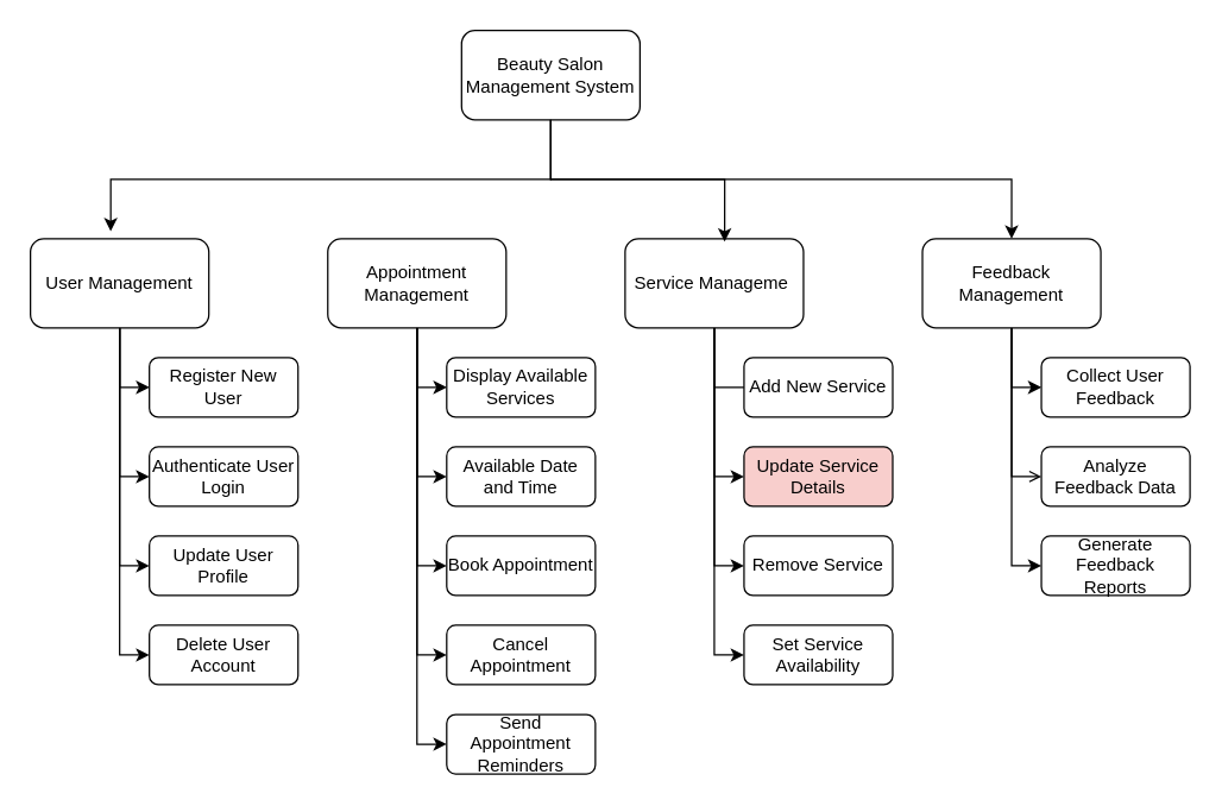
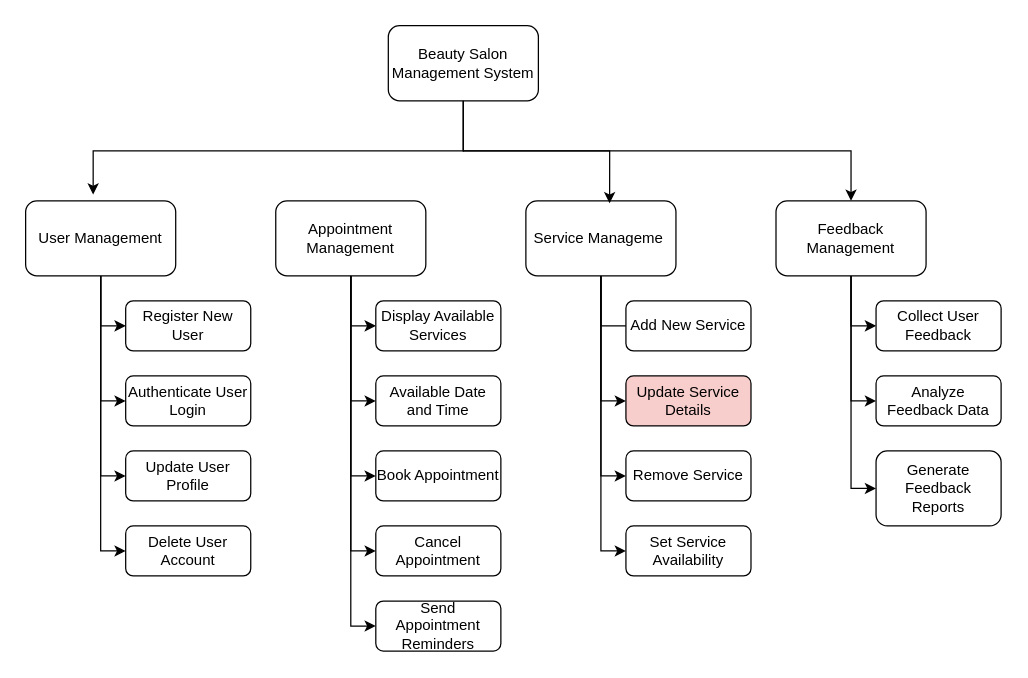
  <mxCell id="0" />
  <mxCell id="1" parent="0" />
  <mxCell id="2" style="edgeStyle=orthogonalEdgeStyle;rounded=0;orthogonalLoop=1;jettySize=auto;html=1;exitX=0.5;exitY=1;exitDx=0;exitDy=0;entryX=0.45;entryY=-0.083;entryDx=0;entryDy=0;entryPerimeter=0;" edge="1" parent="1" source="4" target="15"><mxGeometry relative="1" as="geometry"><mxPoint x="370" y="120" as="targetPoint" /></mxGeometry></mxCell>
  <mxCell id="3" style="edgeStyle=orthogonalEdgeStyle;rounded=0;orthogonalLoop=1;jettySize=auto;html=1;exitX=0.5;exitY=1;exitDx=0;exitDy=0;" edge="1" parent="1" source="4" target="19"><mxGeometry relative="1" as="geometry" /></mxCell>
  <mxCell id="4" value="Beauty Salon Management System" style="rounded=1;whiteSpace=wrap;html=1;" vertex="1" parent="1"><mxGeometry x="310" y="20" width="120" height="60" as="geometry" /></mxCell>
  <mxCell id="5" style="edgeStyle=orthogonalEdgeStyle;rounded=0;orthogonalLoop=1;jettySize=auto;html=1;exitX=0.5;exitY=1;exitDx=0;exitDy=0;entryX=0;entryY=0.5;entryDx=0;entryDy=0;" edge="1" parent="1" source="10" target="30"><mxGeometry relative="1" as="geometry" /></mxCell>
  <mxCell id="6" style="edgeStyle=orthogonalEdgeStyle;rounded=0;orthogonalLoop=1;jettySize=auto;html=1;exitX=0.5;exitY=1;exitDx=0;exitDy=0;entryX=0;entryY=0.5;entryDx=0;entryDy=0;" edge="1" parent="1" source="10" target="31"><mxGeometry relative="1" as="geometry" /></mxCell>
  <mxCell id="7" style="edgeStyle=orthogonalEdgeStyle;rounded=0;orthogonalLoop=1;jettySize=auto;html=1;exitX=0.5;exitY=1;exitDx=0;exitDy=0;entryX=0;entryY=0.5;entryDx=0;entryDy=0;" edge="1" parent="1" source="10" target="32"><mxGeometry relative="1" as="geometry" /></mxCell>
  <mxCell id="8" style="edgeStyle=orthogonalEdgeStyle;rounded=0;orthogonalLoop=1;jettySize=auto;html=1;exitX=0.5;exitY=1;exitDx=0;exitDy=0;entryX=0;entryY=0.5;entryDx=0;entryDy=0;" edge="1" parent="1" source="10" target="33"><mxGeometry relative="1" as="geometry" /></mxCell>
  <mxCell id="9" style="edgeStyle=orthogonalEdgeStyle;rounded=0;orthogonalLoop=1;jettySize=auto;html=1;exitX=0.5;exitY=1;exitDx=0;exitDy=0;entryX=0;entryY=0.5;entryDx=0;entryDy=0;" edge="1" parent="1" source="10" target="34"><mxGeometry relative="1" as="geometry" /></mxCell>
  <mxCell id="10" value="Appointment Management" style="rounded=1;whiteSpace=wrap;html=1;" vertex="1" parent="1"><mxGeometry x="220" y="160" width="120" height="60" as="geometry" /></mxCell>
  <mxCell id="11" style="edgeStyle=orthogonalEdgeStyle;rounded=0;orthogonalLoop=1;jettySize=auto;html=1;exitX=0.5;exitY=1;exitDx=0;exitDy=0;entryX=0;entryY=0.5;entryDx=0;entryDy=0;" edge="1" parent="1" source="15" target="26"><mxGeometry relative="1" as="geometry" /></mxCell>
  <mxCell id="12" style="edgeStyle=orthogonalEdgeStyle;rounded=0;orthogonalLoop=1;jettySize=auto;html=1;exitX=0.5;exitY=1;exitDx=0;exitDy=0;entryX=0;entryY=0.5;entryDx=0;entryDy=0;" edge="1" parent="1" source="15" target="27"><mxGeometry relative="1" as="geometry" /></mxCell>
  <mxCell id="13" style="edgeStyle=orthogonalEdgeStyle;rounded=0;orthogonalLoop=1;jettySize=auto;html=1;exitX=0.5;exitY=1;exitDx=0;exitDy=0;entryX=0;entryY=0.5;entryDx=0;entryDy=0;" edge="1" parent="1" source="15" target="28"><mxGeometry relative="1" as="geometry" /></mxCell>
  <mxCell id="14" style="edgeStyle=orthogonalEdgeStyle;rounded=0;orthogonalLoop=1;jettySize=auto;html=1;exitX=0.5;exitY=1;exitDx=0;exitDy=0;entryX=0;entryY=0.5;entryDx=0;entryDy=0;" edge="1" parent="1" source="15" target="29"><mxGeometry relative="1" as="geometry" /></mxCell>
  <mxCell id="15" value="User Management" style="rounded=1;whiteSpace=wrap;html=1;" vertex="1" parent="1"><mxGeometry x="20" y="160" width="120" height="60" as="geometry" /></mxCell>
  <mxCell id="16" style="edgeStyle=orthogonalEdgeStyle;rounded=0;orthogonalLoop=1;jettySize=auto;html=1;exitX=0.5;exitY=1;exitDx=0;exitDy=0;entryX=0;entryY=0.5;entryDx=0;entryDy=0;" edge="1" parent="1" source="19" target="39"><mxGeometry relative="1" as="geometry" /></mxCell>
- <mxCell id="17" style="edgeStyle=orthogonalEdgeStyle;rounded=0;orthogonalLoop=1;jettySize=auto;html=1;exitX=0.5;exitY=1;exitDx=0;exitDy=0;entryX=0;entryY=0.5;entryDx=0;entryDy=0;endArrow=open;" edge="1" parent="1" source="19" target="40"><mxGeometry relative="1" as="geometry" /></mxCell>
+ <mxCell id="17" style="edgeStyle=orthogonalEdgeStyle;rounded=0;orthogonalLoop=1;jettySize=auto;html=1;exitX=0.5;exitY=1;exitDx=0;exitDy=0;entryX=0;entryY=0.5;entryDx=0;entryDy=0;" edge="1" parent="1" source="19" target="40"><mxGeometry relative="1" as="geometry" /></mxCell>
  <mxCell id="18" style="edgeStyle=orthogonalEdgeStyle;rounded=0;orthogonalLoop=1;jettySize=auto;html=1;exitX=0.5;exitY=1;exitDx=0;exitDy=0;entryX=0;entryY=0.5;entryDx=0;entryDy=0;" edge="1" parent="1" source="19" target="41"><mxGeometry relative="1" as="geometry" /></mxCell>
  <mxCell id="19" value="Feedback Management" style="rounded=1;whiteSpace=wrap;html=1;" vertex="1" parent="1"><mxGeometry x="620" y="160" width="120" height="60" as="geometry" /></mxCell>
  <mxCell id="20" style="edgeStyle=orthogonalEdgeStyle;rounded=0;orthogonalLoop=1;jettySize=auto;html=1;exitX=0.5;exitY=1;exitDx=0;exitDy=0;entryX=0;entryY=0.5;entryDx=0;entryDy=0;endArrow=none;" edge="1" parent="1" source="24" target="35"><mxGeometry relative="1" as="geometry" /></mxCell>
  <mxCell id="21" style="edgeStyle=orthogonalEdgeStyle;rounded=0;orthogonalLoop=1;jettySize=auto;html=1;exitX=0.5;exitY=1;exitDx=0;exitDy=0;entryX=0;entryY=0.5;entryDx=0;entryDy=0;" edge="1" parent="1" source="24" target="36"><mxGeometry relative="1" as="geometry" /></mxCell>
  <mxCell id="22" style="edgeStyle=orthogonalEdgeStyle;rounded=0;orthogonalLoop=1;jettySize=auto;html=1;exitX=0.5;exitY=1;exitDx=0;exitDy=0;entryX=0;entryY=0.5;entryDx=0;entryDy=0;" edge="1" parent="1" source="24" target="37"><mxGeometry relative="1" as="geometry" /></mxCell>
  <mxCell id="23" style="edgeStyle=orthogonalEdgeStyle;rounded=0;orthogonalLoop=1;jettySize=auto;html=1;exitX=0.5;exitY=1;exitDx=0;exitDy=0;entryX=0;entryY=0.5;entryDx=0;entryDy=0;" edge="1" parent="1" source="24" target="38"><mxGeometry relative="1" as="geometry" /></mxCell>
  <mxCell id="24" value="Service Manageme&lt;span style=&quot;white-space: pre;&quot;&gt;&#09;&lt;/span&gt;" style="rounded=1;whiteSpace=wrap;html=1;" vertex="1" parent="1"><mxGeometry x="420" y="160" width="120" height="60" as="geometry" /></mxCell>
  <mxCell id="25" style="edgeStyle=orthogonalEdgeStyle;rounded=0;orthogonalLoop=1;jettySize=auto;html=1;exitX=0.5;exitY=1;exitDx=0;exitDy=0;entryX=0.558;entryY=0.033;entryDx=0;entryDy=0;entryPerimeter=0;" edge="1" parent="1" source="4" target="24"><mxGeometry relative="1" as="geometry" /></mxCell>
  <mxCell id="26" value="Register New User" style="rounded=1;whiteSpace=wrap;html=1;" vertex="1" parent="1"><mxGeometry x="100" y="240" width="100" height="40" as="geometry" /></mxCell>
  <mxCell id="27" value="Authenticate User Login" style="rounded=1;whiteSpace=wrap;html=1;" vertex="1" parent="1"><mxGeometry x="100" y="300" width="100" height="40" as="geometry" /></mxCell>
  <mxCell id="28" value="Update User Profile" style="rounded=1;whiteSpace=wrap;html=1;" vertex="1" parent="1"><mxGeometry x="100" y="360" width="100" height="40" as="geometry" /></mxCell>
  <mxCell id="29" value="Delete User Account" style="rounded=1;whiteSpace=wrap;html=1;" vertex="1" parent="1"><mxGeometry x="100" y="420" width="100" height="40" as="geometry" /></mxCell>
  <mxCell id="30" value="Display Available Services" style="rounded=1;whiteSpace=wrap;html=1;" vertex="1" parent="1"><mxGeometry x="300" y="240" width="100" height="40" as="geometry" /></mxCell>
  <mxCell id="31" value="Available Date and Time" style="rounded=1;whiteSpace=wrap;html=1;" vertex="1" parent="1"><mxGeometry x="300" y="300" width="100" height="40" as="geometry" /></mxCell>
  <mxCell id="32" value="Book Appointment" style="rounded=1;whiteSpace=wrap;html=1;" vertex="1" parent="1"><mxGeometry x="300" y="360" width="100" height="40" as="geometry" /></mxCell>
  <mxCell id="33" value="Cancel Appointment" style="rounded=1;whiteSpace=wrap;html=1;" vertex="1" parent="1"><mxGeometry x="300" y="420" width="100" height="40" as="geometry" /></mxCell>
  <mxCell id="34" value="Send Appointment Reminders" style="rounded=1;whiteSpace=wrap;html=1;" vertex="1" parent="1"><mxGeometry x="300" y="480" width="100" height="40" as="geometry" /></mxCell>
  <mxCell id="35" value="Add New Service" style="rounded=1;whiteSpace=wrap;html=1;" vertex="1" parent="1"><mxGeometry x="500" y="240" width="100" height="40" as="geometry" /></mxCell>
  <mxCell id="36" value="Update Service Details" style="rounded=1;whiteSpace=wrap;html=1;fillColor=#f8cecc;" vertex="1" parent="1"><mxGeometry x="500" y="300" width="100" height="40" as="geometry" /></mxCell>
  <mxCell id="37" value="Remove Service" style="rounded=1;whiteSpace=wrap;html=1;" vertex="1" parent="1"><mxGeometry x="500" y="360" width="100" height="40" as="geometry" /></mxCell>
  <mxCell id="38" value="Set Service Availability" style="rounded=1;whiteSpace=wrap;html=1;" vertex="1" parent="1"><mxGeometry x="500" y="420" width="100" height="40" as="geometry" /></mxCell>
  <mxCell id="39" value="Collect User Feedback" style="rounded=1;whiteSpace=wrap;html=1;" vertex="1" parent="1"><mxGeometry x="700" y="240" width="100" height="40" as="geometry" /></mxCell>
  <mxCell id="40" value="Analyze Feedback Data" style="rounded=1;whiteSpace=wrap;html=1;" vertex="1" parent="1"><mxGeometry x="700" y="300" width="100" height="40" as="geometry" /></mxCell>
- <mxCell id="41" value="Generate Feedback Reports" style="rounded=1;whiteSpace=wrap;html=1;" vertex="1" parent="1"><mxGeometry x="700" y="360" width="100" height="40" as="geometry" /></mxCell>
+ <mxCell id="41" value="Generate Feedback Reports" style="rounded=1;whiteSpace=wrap;html=1;" vertex="1" parent="1"><mxGeometry x="700" y="360" width="100" height="60" as="geometry" /></mxCell>
